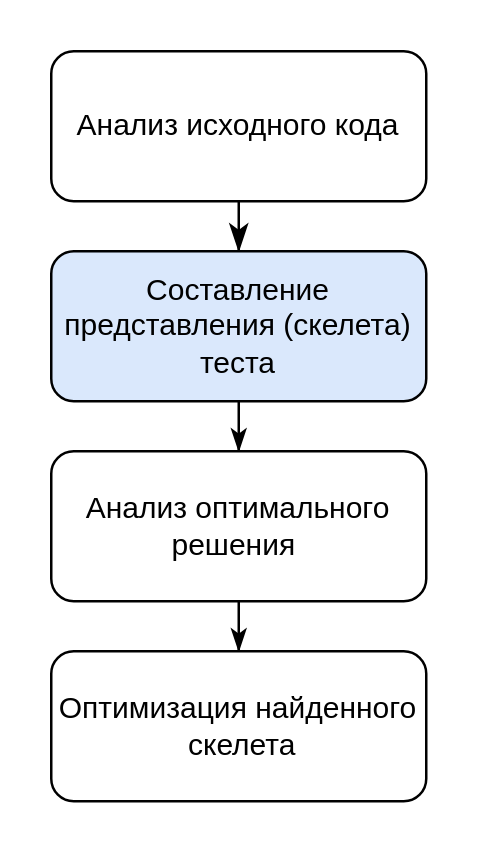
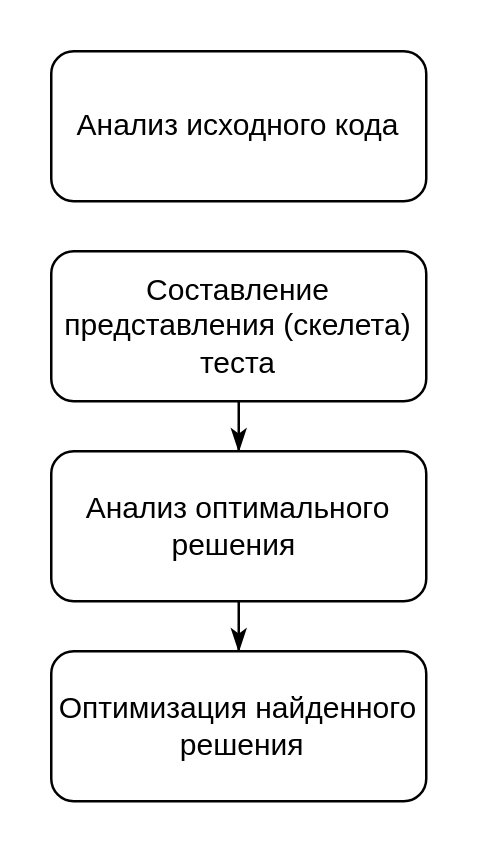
  <mxCell id="0" />
  <mxCell id="1" parent="0" />
- <mxCell id="2" value="" style="rounded=0;html=1;jettySize=auto;orthogonalLoop=1;fontSize=11;endArrow=classicThin;endFill=1;endSize=8;strokeWidth=1;shadow=0;labelBackgroundColor=none;edgeStyle=orthogonalEdgeStyle;entryX=0.5;entryY=0;entryDx=0;entryDy=0;" parent="1" source="3" target="5" edge="1"><mxGeometry relative="1" as="geometry" /></mxCell>
  <mxCell id="3" value="Анализ исходного кода" style="rounded=1;whiteSpace=wrap;html=1;fontSize=12;glass=0;strokeWidth=1;shadow=0;" parent="1" vertex="1"><mxGeometry x="20" y="20" width="150" height="60" as="geometry" /></mxCell>
  <mxCell id="4" style="edgeStyle=orthogonalEdgeStyle;rounded=0;orthogonalLoop=1;jettySize=auto;html=1;endArrow=classicThin;endFill=1;" edge="1" parent="1" source="5" target="7"><mxGeometry relative="1" as="geometry"><mxPoint x="95" y="250" as="targetPoint" /></mxGeometry></mxCell>
- <mxCell id="5" value="Составление представления (скелета) теста" style="rounded=1;whiteSpace=wrap;html=1;fontSize=12;glass=0;strokeWidth=1;shadow=0;fillColor=#dae8fc;" vertex="1" parent="1"><mxGeometry x="20" y="100" width="150" height="60" as="geometry" /></mxCell>
+ <mxCell id="5" value="Составление представления (скелета) теста" style="rounded=1;whiteSpace=wrap;html=1;fontSize=12;glass=0;strokeWidth=1;shadow=0;" vertex="1" parent="1"><mxGeometry x="20" y="100" width="150" height="60" as="geometry" /></mxCell>
  <mxCell id="6" style="edgeStyle=orthogonalEdgeStyle;rounded=0;orthogonalLoop=1;jettySize=auto;html=1;entryX=0.5;entryY=0;entryDx=0;entryDy=0;endArrow=classicThin;endFill=1;" edge="1" parent="1" source="7" target="8"><mxGeometry relative="1" as="geometry" /></mxCell>
  <mxCell id="7" value="Анализ оптимального решения&amp;nbsp;" style="rounded=1;whiteSpace=wrap;html=1;fontSize=12;glass=0;strokeWidth=1;shadow=0;" vertex="1" parent="1"><mxGeometry x="20" y="180" width="150" height="60" as="geometry" /></mxCell>
- <mxCell id="8" value="Оптимизация найденного &amp;nbsp;скелета" style="rounded=1;whiteSpace=wrap;html=1;fontSize=12;glass=0;strokeWidth=1;shadow=0;" vertex="1" parent="1"><mxGeometry x="20" y="260" width="150" height="60" as="geometry" /></mxCell>
+ <mxCell id="8" value="Оптимизация найденного &amp;nbsp;решения" style="rounded=1;whiteSpace=wrap;html=1;fontSize=12;glass=0;strokeWidth=1;shadow=0;" vertex="1" parent="1"><mxGeometry x="20" y="260" width="150" height="60" as="geometry" /></mxCell>
